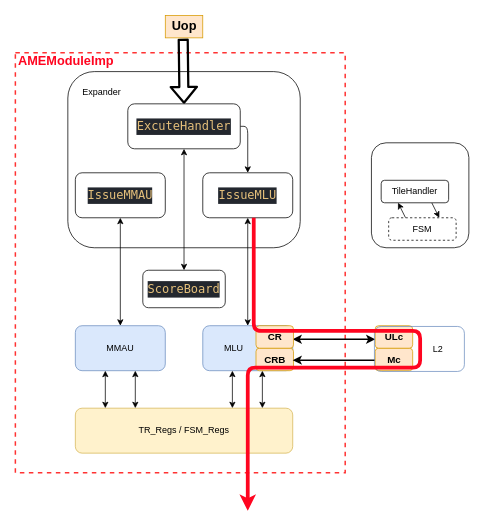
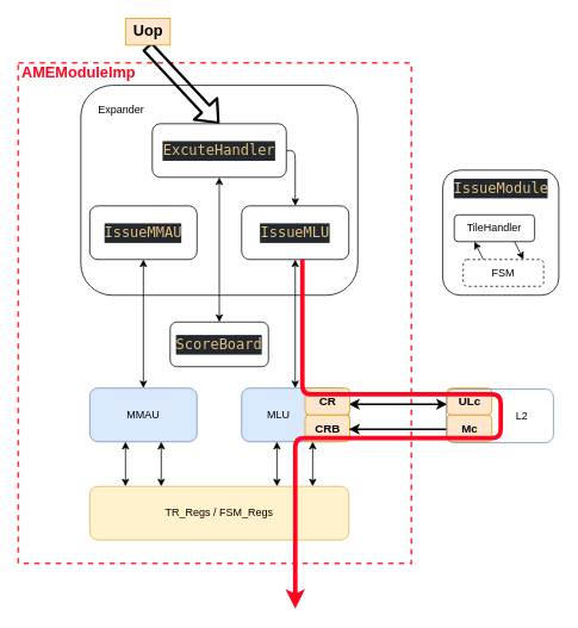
  <mxCell id="0" />
  <mxCell id="1" parent="0" />
  <mxCell id="2" value="" style="rounded=1;whiteSpace=wrap;html=1;align=left;" vertex="1" parent="1"><mxGeometry x="495" y="190" width="130" height="140" as="geometry" /></mxCell>
  <mxCell id="3" value="&lt;font style=&quot;font-size: 17px; color: rgb(255, 5, 32);&quot;&gt;AMEModuleImp&lt;/font&gt;" style="html=1;fontColor=#FF3333;fontStyle=1;align=left;verticalAlign=top;spacing=0;labelBorderColor=none;fillColor=none;dashed=1;strokeWidth=2;strokeColor=#FF3333;spacingLeft=4;spacingTop=-3;" vertex="1" parent="1"><mxGeometry x="20" y="70" width="440" height="560" as="geometry" /></mxCell>
  <mxCell id="4" value="MMAU" style="rounded=1;whiteSpace=wrap;html=1;fillColor=#dae8fc;strokeColor=#6c8ebf;" parent="1" vertex="1"><mxGeometry x="100" y="434" width="120" height="60" as="geometry" /></mxCell>
  <mxCell id="5" value="" style="rounded=1;html=1;whiteSpace=wrap;align=left;" parent="1" vertex="1"><mxGeometry x="90" y="95" width="310" height="235" as="geometry" /></mxCell>
  <mxCell id="6" value="MLU&amp;nbsp; &amp;nbsp; &amp;nbsp; &amp;nbsp; &amp;nbsp; &amp;nbsp;" style="rounded=1;whiteSpace=wrap;html=1;fillColor=#dae8fc;strokeColor=#6c8ebf;" parent="1" vertex="1"><mxGeometry x="270" y="434" width="120" height="60" as="geometry" /></mxCell>
  <mxCell id="7" style="edgeStyle=none;html=1;entryX=0.5;entryY=0;entryDx=0;entryDy=0;strokeWidth=3;shape=flexArrow;exitX=0.478;exitY=1.035;exitDx=0;exitDy=0;exitPerimeter=0;" edge="1" parent="1" source="20" target="19"><mxGeometry relative="1" as="geometry"><mxPoint x="245" y="60" as="sourcePoint" /></mxGeometry></mxCell>
  <mxCell id="8" value="&lt;div style=&quot;color: rgb(171, 178, 191); background-color: rgb(35, 39, 46); font-family: &amp;quot;Monaspace Neon&amp;quot;, monospace, &amp;quot;Droid Sans Mono&amp;quot;, &amp;quot;monospace&amp;quot;, monospace; font-size: 16px; line-height: 22px; white-space: pre;&quot;&gt;&lt;span style=&quot;color: #e5c07b;&quot;&gt;IssueMMAU&lt;/span&gt;&lt;/div&gt;" style="rounded=1;whiteSpace=wrap;html=1;" parent="1" vertex="1"><mxGeometry x="100" y="230" width="120" height="60" as="geometry" /></mxCell>
  <mxCell id="9" value="&lt;div style=&quot;color: rgb(171, 178, 191); background-color: rgb(35, 39, 46); font-family: &amp;quot;Monaspace Neon&amp;quot;, monospace, &amp;quot;Droid Sans Mono&amp;quot;, &amp;quot;monospace&amp;quot;, monospace; font-size: 16px; line-height: 22px; white-space: pre;&quot;&gt;&lt;span style=&quot;color: #e5c07b;&quot;&gt;IssueMLU&lt;/span&gt;&lt;/div&gt;" style="rounded=1;whiteSpace=wrap;html=1;" parent="1" vertex="1"><mxGeometry x="270" y="230" width="120" height="60" as="geometry" /></mxCell>
  <mxCell id="10" value="TR_Regs / FSM_Regs" style="rounded=1;whiteSpace=wrap;html=1;fillColor=#fff2cc;strokeColor=#d6b656;" vertex="1" parent="1"><mxGeometry x="100" y="544" width="290" height="60" as="geometry" /></mxCell>
  <mxCell id="11" value="" style="endArrow=classic;startArrow=classic;html=1;fontColor=#FF3333;exitX=0.5;exitY=0;exitDx=0;exitDy=0;" edge="1" parent="1" source="4"><mxGeometry width="50" height="50" relative="1" as="geometry"><mxPoint x="159.5" y="360" as="sourcePoint" /><mxPoint x="160" y="290" as="targetPoint" /></mxGeometry></mxCell>
  <mxCell id="12" value="" style="endArrow=classic;startArrow=classic;html=1;fontColor=#FF3333;exitX=0.5;exitY=0;exitDx=0;exitDy=0;" edge="1" parent="1" source="6"><mxGeometry width="50" height="50" relative="1" as="geometry"><mxPoint x="329.5" y="360" as="sourcePoint" /><mxPoint x="330" y="290" as="targetPoint" /></mxGeometry></mxCell>
  <mxCell id="13" value="" style="endArrow=classic;startArrow=classic;html=1;fontColor=#FF3333;" edge="1" parent="1"><mxGeometry width="50" height="50" relative="1" as="geometry"><mxPoint x="140" y="544" as="sourcePoint" /><mxPoint x="140" y="494" as="targetPoint" /></mxGeometry></mxCell>
  <mxCell id="14" value="" style="endArrow=classic;startArrow=classic;html=1;fontColor=#FF3333;" edge="1" parent="1"><mxGeometry width="50" height="50" relative="1" as="geometry"><mxPoint x="180" y="544" as="sourcePoint" /><mxPoint x="180" y="494" as="targetPoint" /></mxGeometry></mxCell>
  <mxCell id="15" value="" style="endArrow=classic;startArrow=classic;html=1;fontColor=#FF3333;" edge="1" parent="1"><mxGeometry width="50" height="50" relative="1" as="geometry"><mxPoint x="309.5" y="544" as="sourcePoint" /><mxPoint x="309.5" y="494" as="targetPoint" /></mxGeometry></mxCell>
  <mxCell id="16" value="" style="endArrow=classic;startArrow=classic;html=1;fontColor=#FF3333;" edge="1" parent="1"><mxGeometry width="50" height="50" relative="1" as="geometry"><mxPoint x="349.5" y="544" as="sourcePoint" /><mxPoint x="349.5" y="494" as="targetPoint" /></mxGeometry></mxCell>
  <mxCell id="17" value="&lt;span style=&quot;color: rgb(0, 0, 0); text-align: left; text-wrap-mode: wrap;&quot;&gt;Expander&lt;/span&gt;" style="text;html=1;align=center;verticalAlign=middle;resizable=0;points=[];autosize=1;strokeColor=none;fillColor=none;" vertex="1" parent="1"><mxGeometry x="100" y="108" width="70" height="30" as="geometry" /></mxCell>
  <mxCell id="18" style="edgeStyle=none;html=1;exitX=1;exitY=0.5;exitDx=0;exitDy=0;entryX=0.5;entryY=0;entryDx=0;entryDy=0;" edge="1" parent="1" source="19" target="9"><mxGeometry relative="1" as="geometry"><Array as="points"><mxPoint x="330" y="168" /></Array></mxGeometry></mxCell>
  <mxCell id="19" value="&lt;div style=&quot;color: rgb(171, 178, 191); background-color: rgb(35, 39, 46); font-family: &amp;quot;Monaspace Neon&amp;quot;, monospace, &amp;quot;Droid Sans Mono&amp;quot;, &amp;quot;monospace&amp;quot;, monospace; font-size: 16px; line-height: 22px; white-space: pre;&quot;&gt;&lt;span style=&quot;color: #e5c07b;&quot;&gt;ExcuteHandler&lt;/span&gt;&lt;/div&gt;" style="rounded=1;whiteSpace=wrap;html=1;" vertex="1" parent="1"><mxGeometry x="170" y="138" width="150" height="60" as="geometry" /></mxCell>
- <mxCell id="20" value="Uop" style="text;html=1;align=center;verticalAlign=middle;resizable=0;points=[];autosize=1;strokeColor=#d79b00;fillColor=#ffe6cc;fontSize=17;fontStyle=1" vertex="1" parent="1"><mxGeometry x="220" y="20" width="50" height="30" as="geometry" /></mxCell>
+ <mxCell id="20" value="Uop" style="text;html=1;align=center;verticalAlign=middle;resizable=0;points=[];autosize=1;strokeColor=#d79b00;fillColor=#ffe6cc;fontSize=17;fontStyle=1" vertex="1" parent="1"><mxGeometry x="140" y="20" width="50" height="30" as="geometry" /></mxCell>
  <mxCell id="21" value="&lt;font style=&quot;font-size: 13px;&quot;&gt;&lt;b&gt;&amp;nbsp;Mc&amp;nbsp;&lt;/b&gt;&lt;/font&gt;" style="text;html=1;align=center;verticalAlign=middle;resizable=0;points=[];autosize=1;strokeColor=#d79b00;fillColor=#ffe6cc;rounded=1;" vertex="1" parent="1"><mxGeometry x="500" y="464" width="50" height="30" as="geometry" /></mxCell>
  <mxCell id="22" value="&lt;font style=&quot;font-size: 13px;&quot;&gt;&lt;b&gt;ULc&lt;/b&gt;&lt;/font&gt;" style="text;html=1;align=center;verticalAlign=middle;resizable=0;points=[];autosize=1;strokeColor=#d79b00;fillColor=#ffe6cc;rounded=1;" vertex="1" parent="1"><mxGeometry x="500" y="434" width="50" height="30" as="geometry" /></mxCell>
  <mxCell id="23" value="" style="endArrow=classic;startArrow=classic;html=1;entryX=0;entryY=0.5;entryDx=0;entryDy=0;exitX=1;exitY=0.5;exitDx=0;exitDy=0;strokeWidth=2;" edge="1" parent="1"><mxGeometry width="50" height="50" relative="1" as="geometry"><mxPoint x="390" y="452" as="sourcePoint" /><mxPoint x="500" y="452" as="targetPoint" /></mxGeometry></mxCell>
  <mxCell id="24" value="&lt;div style=&quot;color: rgb(171, 178, 191); background-color: rgb(35, 39, 46); font-family: &amp;quot;Monaspace Neon&amp;quot;, monospace, &amp;quot;Droid Sans Mono&amp;quot;, &amp;quot;monospace&amp;quot;, monospace; font-size: 16px; line-height: 22px; white-space: pre;&quot;&gt;&lt;span style=&quot;color: #e5c07b;&quot;&gt;ScoreBoard&lt;/span&gt;&lt;/div&gt;" style="rounded=1;whiteSpace=wrap;html=1;" vertex="1" parent="1"><mxGeometry x="190" y="360" width="110" height="50" as="geometry" /></mxCell>
  <mxCell id="25" value="" style="endArrow=classic;startArrow=classic;html=1;entryX=0.5;entryY=1;entryDx=0;entryDy=0;" edge="1" parent="1" target="19"><mxGeometry width="50" height="50" relative="1" as="geometry"><mxPoint x="245" y="360" as="sourcePoint" /><mxPoint x="244.5" y="230" as="targetPoint" /></mxGeometry></mxCell>
  <mxCell id="26" value="&lt;font style=&quot;font-size: 13px;&quot;&gt;&lt;b&gt;CRB&lt;/b&gt;&lt;/font&gt;" style="text;html=1;align=center;verticalAlign=middle;resizable=0;points=[];autosize=1;strokeColor=#d79b00;fillColor=#ffe6cc;rounded=1;" vertex="1" parent="1"><mxGeometry x="341" y="464" width="50" height="30" as="geometry" /></mxCell>
  <mxCell id="27" value="&lt;font style=&quot;font-size: 13px;&quot;&gt;&lt;b&gt;&amp;nbsp;CR&amp;nbsp;&lt;/b&gt;&lt;/font&gt;" style="text;html=1;align=center;verticalAlign=middle;resizable=0;points=[];autosize=1;strokeColor=#d79b00;fillColor=#ffe6cc;rounded=1;" vertex="1" parent="1"><mxGeometry x="341" y="434" width="50" height="30" as="geometry" /></mxCell>
  <mxCell id="28" value="&amp;nbsp; &amp;nbsp; &amp;nbsp; &amp;nbsp; &amp;nbsp; &amp;nbsp; &amp;nbsp; &amp;nbsp;L2" style="rounded=1;whiteSpace=wrap;html=1;fillColor=none;strokeColor=#6c8ebf;" vertex="1" parent="1"><mxGeometry x="499" y="435" width="120" height="60" as="geometry" /></mxCell>
  <mxCell id="29" value="" style="endArrow=classic;html=1;exitX=0;exitY=0.75;exitDx=0;exitDy=0;strokeWidth=2;" edge="1" parent="1" source="28"><mxGeometry width="50" height="50" relative="1" as="geometry"><mxPoint x="470" y="480" as="sourcePoint" /><mxPoint x="390" y="480" as="targetPoint" /></mxGeometry></mxCell>
  <mxCell id="30" style="edgeStyle=none;html=1;exitX=0.75;exitY=1;exitDx=0;exitDy=0;entryX=0.75;entryY=0;entryDx=0;entryDy=0;" edge="1" parent="1" source="31" target="33"><mxGeometry relative="1" as="geometry" /></mxCell>
  <mxCell id="31" value="TileHandler" style="rounded=1;whiteSpace=wrap;html=1;" vertex="1" parent="1"><mxGeometry x="508" y="240" width="90" height="30" as="geometry" /></mxCell>
  <mxCell id="32" style="edgeStyle=none;html=1;exitX=0.25;exitY=0;exitDx=0;exitDy=0;entryX=0.25;entryY=1;entryDx=0;entryDy=0;" edge="1" parent="1" source="33" target="31"><mxGeometry relative="1" as="geometry" /></mxCell>
  <mxCell id="33" value="FSM" style="rounded=1;whiteSpace=wrap;html=1;dashed=1;" vertex="1" parent="1"><mxGeometry x="518" y="290" width="90" height="30" as="geometry" /></mxCell>
+ <mxCell id="34" value="&lt;div style=&quot;color: rgb(171, 178, 191); background-color: rgb(35, 39, 46); font-family: &amp;quot;Monaspace Neon&amp;quot;, monospace, &amp;quot;Droid Sans Mono&amp;quot;, &amp;quot;monospace&amp;quot;, monospace; font-size: 16px; line-height: 22px; white-space-collapse: preserve;&quot;&gt;&lt;span style=&quot;color: #e5c07b;&quot;&gt;Issue&lt;/span&gt;&lt;span style=&quot;color: rgb(229, 192, 123);&quot;&gt;Module&lt;/span&gt;&lt;/div&gt;" style="text;html=1;align=center;verticalAlign=middle;resizable=0;points=[];autosize=1;strokeColor=none;fillColor=none;" vertex="1" parent="1"><mxGeometry x="495" y="190" width="130" height="40" as="geometry" /></mxCell>
  <mxCell id="35" value="" style="endArrow=classic;html=1;fontColor=#FF3333;strokeWidth=5;strokeColor=#FF0520;" edge="1" parent="1"><mxGeometry width="50" height="50" relative="1" as="geometry"><mxPoint x="338" y="290" as="sourcePoint" /><mxPoint x="330" y="681" as="targetPoint" /><Array as="points"><mxPoint x="338" y="441" /><mxPoint x="560" y="441" /><mxPoint x="560" y="490" /><mxPoint x="330" y="490" /></Array></mxGeometry></mxCell>
